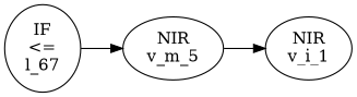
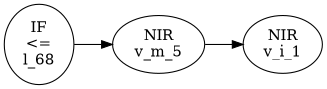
  digraph {
    rankdir=LR
-   n1 [label="IF\n<=\nl_67\n"]
+   n1 [label="IF\n<=\nl_68\n"]
    n2 [label="NIR\nv_m_5\n"]
    n3 [label="NIR\nv_i_1\n"]
    n1 -> n2
    n2 -> n3
  }
